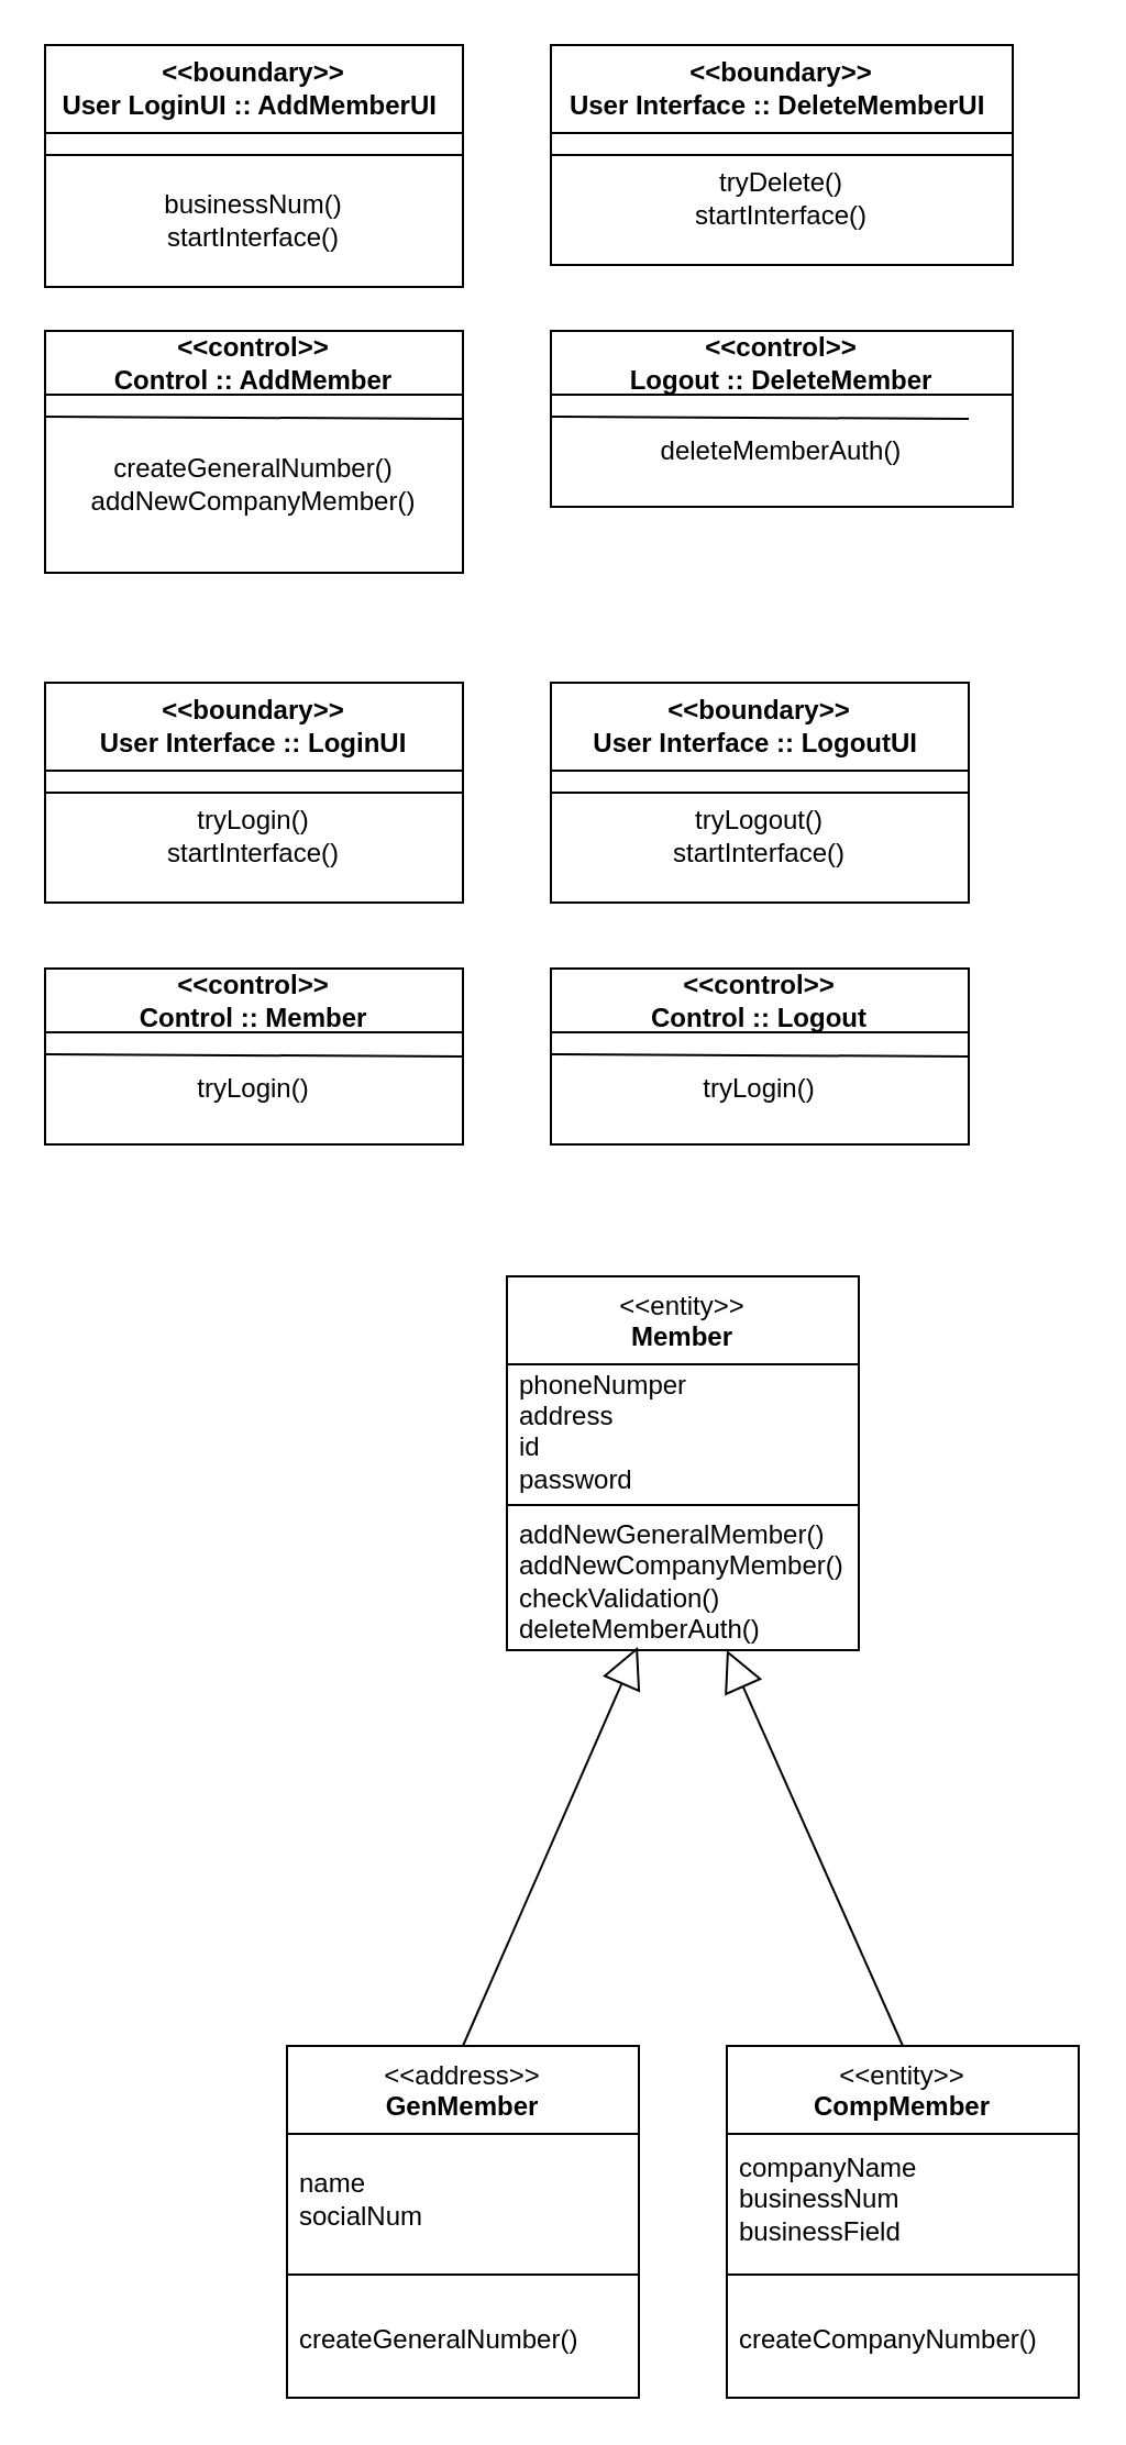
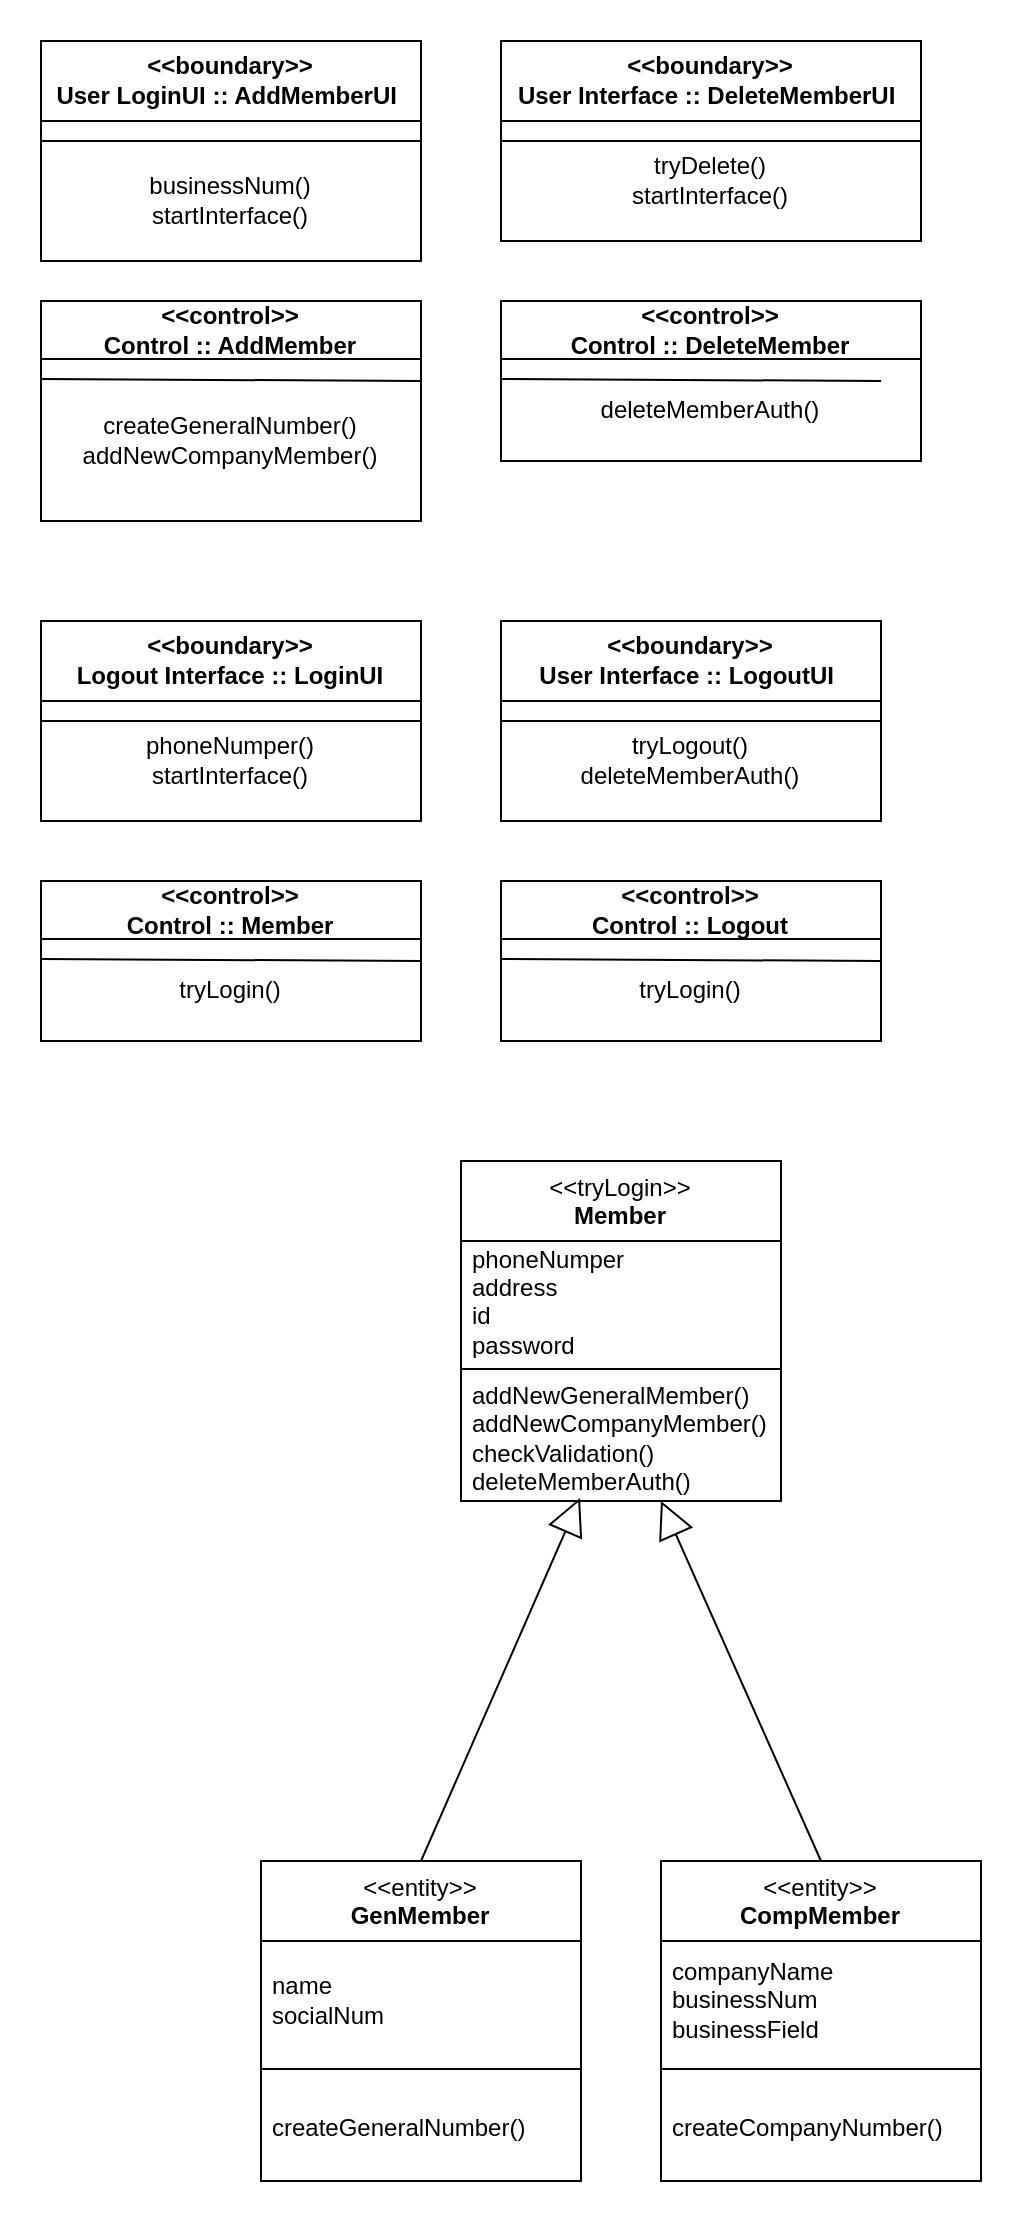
  <mxCell id="0" />
  <mxCell id="1" parent="0" />
  <mxCell id="2" value="&amp;lt;&amp;lt;control&amp;gt;&amp;gt;&lt;br&gt;Control :: Logout" style="swimlane;fontStyle=1;align=center;verticalAlign=middle;childLayout=stackLayout;horizontal=1;startSize=29;horizontalStack=0;resizeParent=1;resizeParentMax=0;resizeLast=0;collapsible=0;marginBottom=0;html=1;whiteSpace=wrap;" vertex="1" parent="1"><mxGeometry x="250" y="440" width="190" height="80" as="geometry" /></mxCell>
  <mxCell id="3" value="" style="endArrow=none;html=1;rounded=0;" edge="1" parent="2"><mxGeometry width="50" height="50" relative="1" as="geometry"><mxPoint y="39" as="sourcePoint" /><mxPoint x="190" y="40" as="targetPoint" /></mxGeometry></mxCell>
  <mxCell id="4" value="tryLogin()" style="text;html=1;strokeColor=none;fillColor=none;align=center;verticalAlign=middle;whiteSpace=wrap;rounded=0;" vertex="1" parent="2"><mxGeometry y="29" width="190" height="51" as="geometry" /></mxCell>
  <mxCell id="5" value="&amp;lt;&amp;lt;boundary&amp;gt;&amp;gt;&lt;br&gt;User Interface :: LogoutUI&amp;nbsp;" style="swimlane;fontStyle=1;align=center;verticalAlign=middle;childLayout=stackLayout;horizontal=1;startSize=40;horizontalStack=0;resizeParent=1;resizeParentMax=0;resizeLast=0;collapsible=0;marginBottom=0;html=1;whiteSpace=wrap;" vertex="1" parent="1"><mxGeometry x="250" y="310" width="190" height="100" as="geometry" /></mxCell>
  <mxCell id="6" value="" style="endArrow=none;html=1;rounded=0;" edge="1" parent="5"><mxGeometry width="50" height="50" relative="1" as="geometry"><mxPoint y="50" as="sourcePoint" /><mxPoint x="190" y="50" as="targetPoint" /></mxGeometry></mxCell>
- <mxCell id="7" value="tryLogout()&lt;br&gt;startInterface()" style="text;html=1;strokeColor=none;fillColor=none;align=center;verticalAlign=middle;whiteSpace=wrap;rounded=0;" vertex="1" parent="5"><mxGeometry y="40" width="190" height="60" as="geometry" /></mxCell>
+ <mxCell id="7" value="tryLogout()&lt;br&gt;deleteMemberAuth()" style="text;html=1;strokeColor=none;fillColor=none;align=center;verticalAlign=middle;whiteSpace=wrap;rounded=0;" vertex="1" parent="5"><mxGeometry y="40" width="190" height="60" as="geometry" /></mxCell>
  <mxCell id="8" value="&amp;lt;&amp;lt;control&amp;gt;&amp;gt;&lt;br&gt;Control :: Member" style="swimlane;fontStyle=1;align=center;verticalAlign=middle;childLayout=stackLayout;horizontal=1;startSize=29;horizontalStack=0;resizeParent=1;resizeParentMax=0;resizeLast=0;collapsible=0;marginBottom=0;html=1;whiteSpace=wrap;" vertex="1" parent="1"><mxGeometry x="20" y="440" width="190" height="80" as="geometry" /></mxCell>
  <mxCell id="9" value="" style="endArrow=none;html=1;rounded=0;" edge="1" parent="8"><mxGeometry width="50" height="50" relative="1" as="geometry"><mxPoint y="39" as="sourcePoint" /><mxPoint x="190" y="40" as="targetPoint" /></mxGeometry></mxCell>
  <mxCell id="10" value="tryLogin()" style="text;html=1;strokeColor=none;fillColor=none;align=center;verticalAlign=middle;whiteSpace=wrap;rounded=0;" vertex="1" parent="8"><mxGeometry y="29" width="190" height="51" as="geometry" /></mxCell>
- <mxCell id="11" value="&amp;lt;&amp;lt;boundary&amp;gt;&amp;gt;&lt;br&gt;User Interface :: LoginUI" style="swimlane;fontStyle=1;align=center;verticalAlign=middle;childLayout=stackLayout;horizontal=1;startSize=40;horizontalStack=0;resizeParent=1;resizeParentMax=0;resizeLast=0;collapsible=0;marginBottom=0;html=1;whiteSpace=wrap;" vertex="1" parent="1"><mxGeometry x="20" y="310" width="190" height="100" as="geometry" /></mxCell>
+ <mxCell id="11" value="&amp;lt;&amp;lt;boundary&amp;gt;&amp;gt;&lt;br&gt;Logout Interface :: LoginUI" style="swimlane;fontStyle=1;align=center;verticalAlign=middle;childLayout=stackLayout;horizontal=1;startSize=40;horizontalStack=0;resizeParent=1;resizeParentMax=0;resizeLast=0;collapsible=0;marginBottom=0;html=1;whiteSpace=wrap;" vertex="1" parent="1"><mxGeometry x="20" y="310" width="190" height="100" as="geometry" /></mxCell>
  <mxCell id="12" value="" style="endArrow=none;html=1;rounded=0;" edge="1" parent="11"><mxGeometry width="50" height="50" relative="1" as="geometry"><mxPoint y="50" as="sourcePoint" /><mxPoint x="190" y="50" as="targetPoint" /></mxGeometry></mxCell>
- <mxCell id="13" value="tryLogin()&lt;br&gt;startInterface()" style="text;html=1;strokeColor=none;fillColor=none;align=center;verticalAlign=middle;whiteSpace=wrap;rounded=0;" vertex="1" parent="11"><mxGeometry y="40" width="190" height="60" as="geometry" /></mxCell>
+ <mxCell id="13" value="phoneNumper()&lt;br&gt;startInterface()" style="text;html=1;strokeColor=none;fillColor=none;align=center;verticalAlign=middle;whiteSpace=wrap;rounded=0;" vertex="1" parent="11"><mxGeometry y="40" width="190" height="60" as="geometry" /></mxCell>
  <mxCell id="14" style="edgeStyle=orthogonalEdgeStyle;rounded=0;orthogonalLoop=1;jettySize=auto;html=1;exitX=0.5;exitY=1;exitDx=0;exitDy=0;" edge="1" parent="11" source="13" target="13"><mxGeometry relative="1" as="geometry" /></mxCell>
  <mxCell id="15" value="&amp;lt;&amp;lt;control&amp;gt;&amp;gt;&lt;br&gt;Control :: AddMember" style="swimlane;fontStyle=1;align=center;verticalAlign=middle;childLayout=stackLayout;horizontal=1;startSize=29;horizontalStack=0;resizeParent=1;resizeParentMax=0;resizeLast=0;collapsible=0;marginBottom=0;html=1;whiteSpace=wrap;" vertex="1" parent="1"><mxGeometry x="20" y="150" width="190" height="110" as="geometry" /></mxCell>
  <mxCell id="16" value="" style="endArrow=none;html=1;rounded=0;" edge="1" parent="15"><mxGeometry width="50" height="50" relative="1" as="geometry"><mxPoint y="39" as="sourcePoint" /><mxPoint x="190" y="40" as="targetPoint" /></mxGeometry></mxCell>
  <mxCell id="17" value="createGeneralNumber()&lt;br&gt;addNewCompanyMember()&lt;br&gt;" style="text;html=1;strokeColor=none;fillColor=none;align=center;verticalAlign=middle;whiteSpace=wrap;rounded=0;" vertex="1" parent="15"><mxGeometry y="29" width="190" height="81" as="geometry" /></mxCell>
  <mxCell id="18" value="&amp;lt;&amp;lt;boundary&amp;gt;&amp;gt;&lt;br&gt;User LoginUI :: AddMemberUI&amp;nbsp;" style="swimlane;fontStyle=1;align=center;verticalAlign=middle;childLayout=stackLayout;horizontal=1;startSize=40;horizontalStack=0;resizeParent=1;resizeParentMax=0;resizeLast=0;collapsible=0;marginBottom=0;html=1;whiteSpace=wrap;" vertex="1" parent="1"><mxGeometry x="20" y="20" width="190" height="110" as="geometry" /></mxCell>
  <mxCell id="19" value="" style="endArrow=none;html=1;rounded=0;" edge="1" parent="18"><mxGeometry width="50" height="50" relative="1" as="geometry"><mxPoint y="50" as="sourcePoint" /><mxPoint x="190" y="50" as="targetPoint" /></mxGeometry></mxCell>
  <mxCell id="20" value="&lt;h1&gt;&lt;br&gt;&lt;/h1&gt;" style="text;html=1;strokeColor=none;fillColor=none;spacing=5;spacingTop=-20;whiteSpace=wrap;overflow=hidden;rounded=0;" vertex="1" parent="18"><mxGeometry y="40" width="190" height="10" as="geometry" /></mxCell>
  <mxCell id="21" style="edgeStyle=orthogonalEdgeStyle;rounded=0;orthogonalLoop=1;jettySize=auto;html=1;exitX=0.5;exitY=1;exitDx=0;exitDy=0;" edge="1" parent="18" source="20" target="20"><mxGeometry relative="1" as="geometry" /></mxCell>
  <mxCell id="22" value="businessNum()&lt;br&gt;startInterface()" style="text;html=1;strokeColor=none;fillColor=none;align=center;verticalAlign=middle;whiteSpace=wrap;rounded=0;" vertex="1" parent="18"><mxGeometry y="50" width="190" height="60" as="geometry" /></mxCell>
- <mxCell id="23" value="&amp;lt;&amp;lt;control&amp;gt;&amp;gt;&lt;br&gt;Logout :: DeleteMember" style="swimlane;fontStyle=1;align=center;verticalAlign=middle;childLayout=stackLayout;horizontal=1;startSize=29;horizontalStack=0;resizeParent=1;resizeParentMax=0;resizeLast=0;collapsible=0;marginBottom=0;html=1;whiteSpace=wrap;" vertex="1" parent="1"><mxGeometry x="250" y="150" width="210" height="80" as="geometry" /></mxCell>
+ <mxCell id="23" value="&amp;lt;&amp;lt;control&amp;gt;&amp;gt;&lt;br&gt;Control :: DeleteMember" style="swimlane;fontStyle=1;align=center;verticalAlign=middle;childLayout=stackLayout;horizontal=1;startSize=29;horizontalStack=0;resizeParent=1;resizeParentMax=0;resizeLast=0;collapsible=0;marginBottom=0;html=1;whiteSpace=wrap;" vertex="1" parent="1"><mxGeometry x="250" y="150" width="210" height="80" as="geometry" /></mxCell>
  <mxCell id="24" value="" style="endArrow=none;html=1;rounded=0;" edge="1" parent="23"><mxGeometry width="50" height="50" relative="1" as="geometry"><mxPoint y="39" as="sourcePoint" /><mxPoint x="190" y="40" as="targetPoint" /></mxGeometry></mxCell>
  <mxCell id="25" value="deleteMemberAuth()" style="text;html=1;strokeColor=none;fillColor=none;align=center;verticalAlign=middle;whiteSpace=wrap;rounded=0;" vertex="1" parent="23"><mxGeometry y="29" width="210" height="51" as="geometry" /></mxCell>
  <mxCell id="26" value="&amp;lt;&amp;lt;boundary&amp;gt;&amp;gt;&lt;br&gt;User Interface :: DeleteMemberUI&amp;nbsp;" style="swimlane;fontStyle=1;align=center;verticalAlign=middle;childLayout=stackLayout;horizontal=1;startSize=40;horizontalStack=0;resizeParent=1;resizeParentMax=0;resizeLast=0;collapsible=0;marginBottom=0;html=1;whiteSpace=wrap;" vertex="1" parent="1"><mxGeometry x="250" y="20" width="210" height="100" as="geometry" /></mxCell>
  <mxCell id="27" value="" style="endArrow=none;html=1;rounded=0;" edge="1" parent="26"><mxGeometry width="50" height="50" relative="1" as="geometry"><mxPoint y="50" as="sourcePoint" /><mxPoint x="210" y="50" as="targetPoint" /></mxGeometry></mxCell>
  <mxCell id="28" value="tryDelete()&lt;br&gt;startInterface()" style="text;html=1;strokeColor=none;fillColor=none;align=center;verticalAlign=middle;whiteSpace=wrap;rounded=0;" vertex="1" parent="26"><mxGeometry y="40" width="210" height="60" as="geometry" /></mxCell>
- <mxCell id="29" value="&amp;lt;&amp;lt;entity&amp;gt;&amp;gt;&lt;br&gt;&lt;b&gt;Member&lt;/b&gt;" style="swimlane;fontStyle=0;align=center;verticalAlign=top;childLayout=stackLayout;horizontal=1;startSize=40;horizontalStack=0;resizeParent=1;resizeParentMax=0;resizeLast=0;collapsible=0;marginBottom=0;html=1;whiteSpace=wrap;" vertex="1" parent="1"><mxGeometry x="230" y="580" width="160" height="170" as="geometry" /></mxCell>
+ <mxCell id="29" value="&amp;lt;&amp;lt;tryLogin&amp;gt;&amp;gt;&lt;br&gt;&lt;b&gt;Member&lt;/b&gt;" style="swimlane;fontStyle=0;align=center;verticalAlign=top;childLayout=stackLayout;horizontal=1;startSize=40;horizontalStack=0;resizeParent=1;resizeParentMax=0;resizeLast=0;collapsible=0;marginBottom=0;html=1;whiteSpace=wrap;" vertex="1" parent="1"><mxGeometry x="230" y="580" width="160" height="170" as="geometry" /></mxCell>
  <mxCell id="30" value="phoneNumper&lt;br&gt;address&lt;br&gt;id&lt;br&gt;password" style="text;html=1;strokeColor=none;fillColor=none;align=left;verticalAlign=middle;spacingLeft=4;spacingRight=4;overflow=hidden;rotatable=0;points=[[0,0.5],[1,0.5]];portConstraint=eastwest;whiteSpace=wrap;" vertex="1" parent="29"><mxGeometry y="40" width="160" height="60" as="geometry" /></mxCell>
  <mxCell id="31" value="" style="line;strokeWidth=1;fillColor=none;align=left;verticalAlign=middle;spacingTop=-1;spacingLeft=3;spacingRight=3;rotatable=0;labelPosition=right;points=[];portConstraint=eastwest;" vertex="1" parent="29"><mxGeometry y="100" width="160" height="8" as="geometry" /></mxCell>
  <mxCell id="32" value="addNewGeneralMember()&lt;br&gt;addNewCompanyMember()&lt;br&gt;checkValidation()&lt;br&gt;deleteMemberAuth()" style="text;html=1;strokeColor=none;fillColor=none;align=left;verticalAlign=middle;spacingLeft=4;spacingRight=4;overflow=hidden;rotatable=0;points=[[0,0.5],[1,0.5]];portConstraint=eastwest;whiteSpace=wrap;" vertex="1" parent="29"><mxGeometry y="108" width="160" height="62" as="geometry" /></mxCell>
- <mxCell id="33" value="&amp;lt;&amp;lt;address&amp;gt;&amp;gt;&lt;br&gt;&lt;b&gt;GenMember&lt;/b&gt;" style="swimlane;fontStyle=0;align=center;verticalAlign=top;childLayout=stackLayout;horizontal=1;startSize=40;horizontalStack=0;resizeParent=1;resizeParentMax=0;resizeLast=0;collapsible=0;marginBottom=0;html=1;whiteSpace=wrap;" vertex="1" parent="1"><mxGeometry x="130" y="930" width="160" height="160" as="geometry" /></mxCell>
+ <mxCell id="33" value="&amp;lt;&amp;lt;entity&amp;gt;&amp;gt;&lt;br&gt;&lt;b&gt;GenMember&lt;/b&gt;" style="swimlane;fontStyle=0;align=center;verticalAlign=top;childLayout=stackLayout;horizontal=1;startSize=40;horizontalStack=0;resizeParent=1;resizeParentMax=0;resizeLast=0;collapsible=0;marginBottom=0;html=1;whiteSpace=wrap;" vertex="1" parent="1"><mxGeometry x="130" y="930" width="160" height="160" as="geometry" /></mxCell>
  <mxCell id="34" value="name&lt;br&gt;socialNum" style="text;html=1;strokeColor=none;fillColor=none;align=left;verticalAlign=middle;spacingLeft=4;spacingRight=4;overflow=hidden;rotatable=0;points=[[0,0.5],[1,0.5]];portConstraint=eastwest;whiteSpace=wrap;" vertex="1" parent="33"><mxGeometry y="40" width="160" height="60" as="geometry" /></mxCell>
  <mxCell id="35" value="" style="line;strokeWidth=1;fillColor=none;align=left;verticalAlign=middle;spacingTop=-1;spacingLeft=3;spacingRight=3;rotatable=0;labelPosition=right;points=[];portConstraint=eastwest;" vertex="1" parent="33"><mxGeometry y="100" width="160" height="8" as="geometry" /></mxCell>
  <mxCell id="36" value="createGeneralNumber()" style="text;html=1;strokeColor=none;fillColor=none;align=left;verticalAlign=middle;spacingLeft=4;spacingRight=4;overflow=hidden;rotatable=0;points=[[0,0.5],[1,0.5]];portConstraint=eastwest;whiteSpace=wrap;" vertex="1" parent="33"><mxGeometry y="108" width="160" height="52" as="geometry" /></mxCell>
  <mxCell id="37" value="&amp;lt;&amp;lt;entity&amp;gt;&amp;gt;&lt;br&gt;&lt;b&gt;CompMember&lt;/b&gt;" style="swimlane;fontStyle=0;align=center;verticalAlign=top;childLayout=stackLayout;horizontal=1;startSize=40;horizontalStack=0;resizeParent=1;resizeParentMax=0;resizeLast=0;collapsible=0;marginBottom=0;html=1;whiteSpace=wrap;" vertex="1" parent="1"><mxGeometry x="330" y="930" width="160" height="160" as="geometry" /></mxCell>
  <mxCell id="38" value="companyName&lt;br&gt;businessNum&lt;br&gt;businessField" style="text;html=1;strokeColor=none;fillColor=none;align=left;verticalAlign=middle;spacingLeft=4;spacingRight=4;overflow=hidden;rotatable=0;points=[[0,0.5],[1,0.5]];portConstraint=eastwest;whiteSpace=wrap;" vertex="1" parent="37"><mxGeometry y="40" width="160" height="60" as="geometry" /></mxCell>
  <mxCell id="39" value="" style="line;strokeWidth=1;fillColor=none;align=left;verticalAlign=middle;spacingTop=-1;spacingLeft=3;spacingRight=3;rotatable=0;labelPosition=right;points=[];portConstraint=eastwest;" vertex="1" parent="37"><mxGeometry y="100" width="160" height="8" as="geometry" /></mxCell>
  <mxCell id="40" value="createCompanyNumber()" style="text;html=1;strokeColor=none;fillColor=none;align=left;verticalAlign=middle;spacingLeft=4;spacingRight=4;overflow=hidden;rotatable=0;points=[[0,0.5],[1,0.5]];portConstraint=eastwest;whiteSpace=wrap;" vertex="1" parent="37"><mxGeometry y="108" width="160" height="52" as="geometry" /></mxCell>
  <mxCell id="41" value="" style="endArrow=block;endSize=16;endFill=0;html=1;rounded=0;exitX=0.5;exitY=0;exitDx=0;exitDy=0;entryX=0.372;entryY=0.976;entryDx=0;entryDy=0;entryPerimeter=0;" edge="1" parent="1" source="33" target="32"><mxGeometry width="160" relative="1" as="geometry"><mxPoint x="290" y="920" as="sourcePoint" /><mxPoint x="300" y="760" as="targetPoint" /></mxGeometry></mxCell>
  <mxCell id="42" value="" style="endArrow=block;endSize=16;endFill=0;html=1;rounded=0;exitX=0.5;exitY=0;exitDx=0;exitDy=0;entryX=0.625;entryY=1;entryDx=0;entryDy=0;entryPerimeter=0;" edge="1" parent="1" source="37" target="32"><mxGeometry width="160" relative="1" as="geometry"><mxPoint x="430" y="790" as="sourcePoint" /><mxPoint x="300" y="750" as="targetPoint" /><Array as="points" /></mxGeometry></mxCell>
